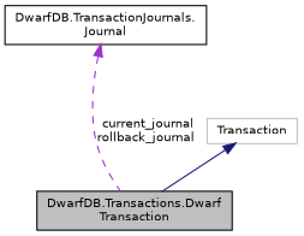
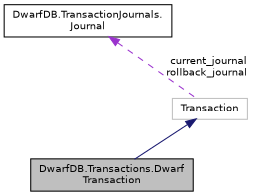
  digraph {
    node [color=black fillcolor=white fontname=Helvetica fontsize=10 shape=record style=filled]
    edge [dir=back fontname=Helvetica fontsize=10 labelfontname=Helvetica labelfontsize=10]
    n1 [fillcolor=grey75 fontcolor=black height=0.2 label="DwarfDB.Transactions.Dwarf\lTransaction" width=0.4]
    n2 [color=grey75 height=0.2 label=Transaction width=0.4]
    n3 [height=0.2 label="DwarfDB.TransactionJournals.\lJournal" width=0.4]
    n2 -> n1 [color=midnightblue style=solid]
-   n3 -> n1 [color=darkorchid3 label=" current_journal\nrollback_journal" style=dashed]
+   n3 -> n2 [color=darkorchid3 label=" current_journal\nrollback_journal" style=dashed]
  }
